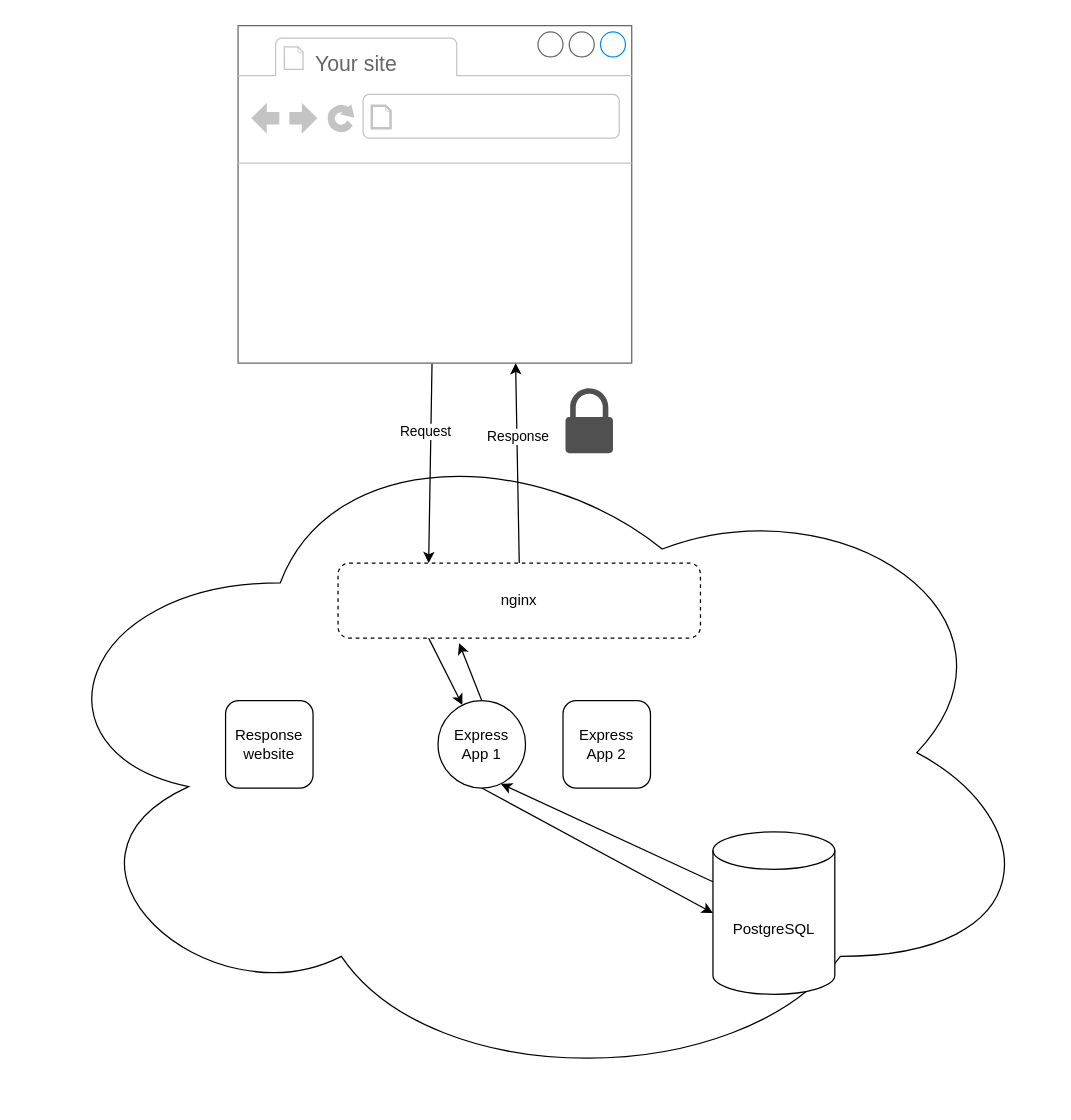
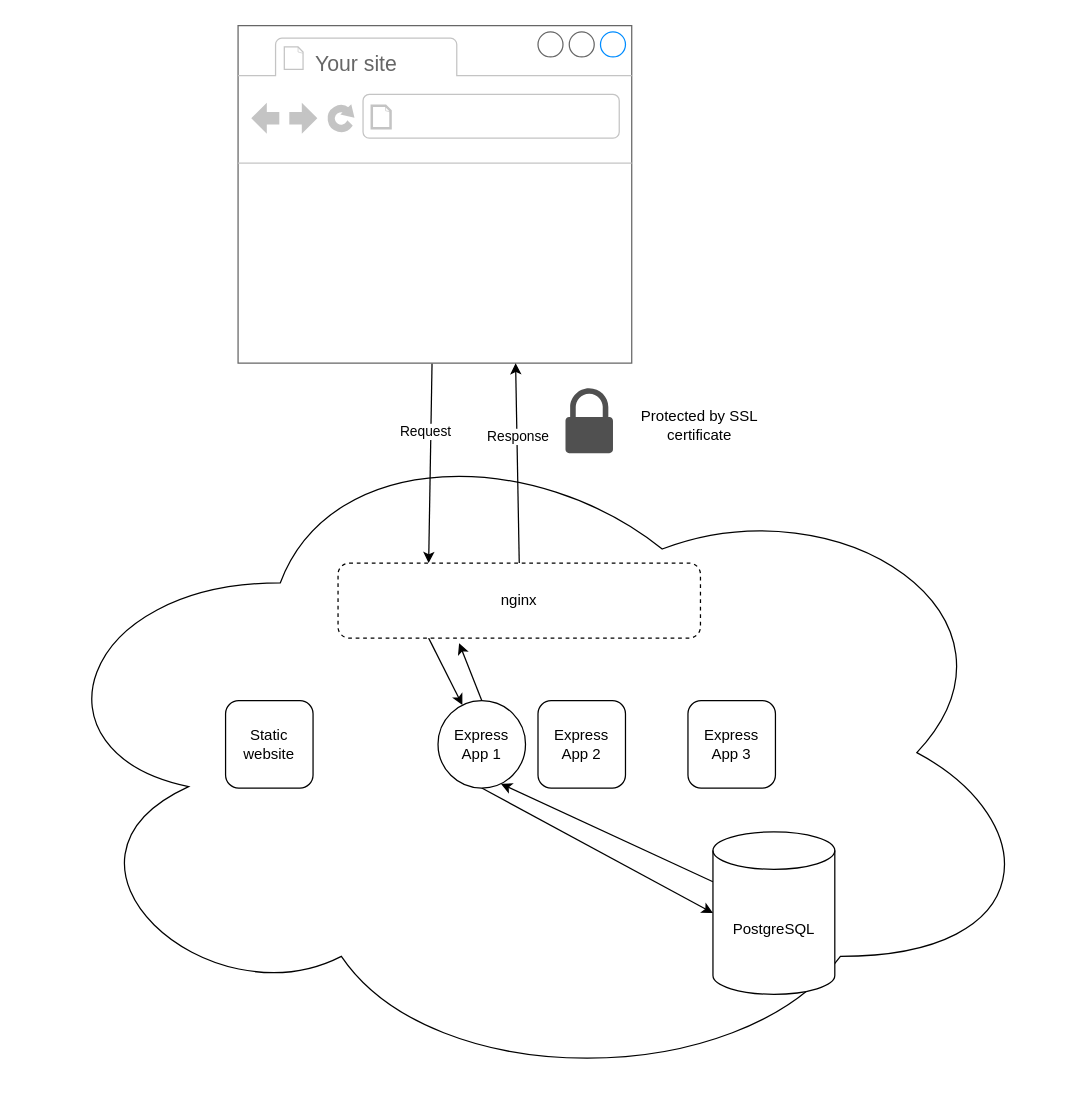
  <mxCell id="0" />
  <mxCell id="1" parent="0" />
  <mxCell id="2" value="" style="ellipse;shape=cloud;whiteSpace=wrap;html=1;" vertex="1" parent="1"><mxGeometry x="20" y="330" width="815" height="543.33" as="geometry" /></mxCell>
  <mxCell id="3" style="edgeStyle=none;rounded=0;orthogonalLoop=1;jettySize=auto;html=1;entryX=0.25;entryY=0;entryDx=0;entryDy=0;" edge="1" parent="1" source="5" target="12"><mxGeometry relative="1" as="geometry" /></mxCell>
  <mxCell id="4" value="Request" style="edgeLabel;html=1;align=center;verticalAlign=middle;resizable=0;points=[];" vertex="1" connectable="0" parent="3"><mxGeometry x="-0.326" y="3" relative="1" as="geometry"><mxPoint x="-7.3" as="offset" /></mxGeometry></mxCell>
  <mxCell id="5" value="" style="strokeWidth=1;shadow=0;dashed=0;align=center;html=1;shape=mxgraph.mockup.containers.browserWindow;rSize=0;strokeColor=#666666;strokeColor2=#008cff;strokeColor3=#c4c4c4;mainText=,;recursiveResize=0;" vertex="1" parent="1"><mxGeometry x="190" y="20" width="315" height="270" as="geometry" /></mxCell>
  <mxCell id="6" value="Your site" style="strokeWidth=1;shadow=0;dashed=0;align=center;html=1;shape=mxgraph.mockup.containers.anchor;fontSize=17;fontColor=#666666;align=left;" vertex="1" parent="5"><mxGeometry x="60" y="12" width="110" height="40" as="geometry" /></mxCell>
  <mxCell id="7" style="edgeStyle=none;rounded=0;orthogonalLoop=1;jettySize=auto;html=1;exitX=0;exitY=0;exitDx=0;exitDy=40;exitPerimeter=0;entryX=0.75;entryY=1;entryDx=0;entryDy=0;" edge="1" parent="1" source="8" target="15"><mxGeometry relative="1" as="geometry" /></mxCell>
  <mxCell id="8" value="PostgreSQL" style="shape=cylinder3;whiteSpace=wrap;html=1;boundedLbl=1;backgroundOutline=1;size=15;" vertex="1" parent="1"><mxGeometry x="570" y="665" width="97.5" height="130" as="geometry" /></mxCell>
  <mxCell id="9" style="edgeStyle=none;rounded=0;orthogonalLoop=1;jettySize=auto;html=1;exitX=0.5;exitY=0;exitDx=0;exitDy=0;entryX=0.705;entryY=1;entryDx=0;entryDy=0;entryPerimeter=0;" edge="1" parent="1" source="12" target="5"><mxGeometry relative="1" as="geometry" /></mxCell>
  <mxCell id="10" value="Response" style="edgeLabel;html=1;align=center;verticalAlign=middle;resizable=0;points=[];" vertex="1" connectable="0" parent="9"><mxGeometry x="0.275" relative="1" as="geometry"><mxPoint as="offset" /></mxGeometry></mxCell>
  <mxCell id="11" style="edgeStyle=none;rounded=0;orthogonalLoop=1;jettySize=auto;html=1;exitX=0.25;exitY=1;exitDx=0;exitDy=0;" edge="1" parent="1" source="12" target="15"><mxGeometry relative="1" as="geometry" /></mxCell>
  <mxCell id="12" value="nginx" style="rounded=1;whiteSpace=wrap;html=1;dashed=1;" vertex="1" parent="1"><mxGeometry x="270" y="450" width="290" height="60" as="geometry" /></mxCell>
  <mxCell id="13" style="edgeStyle=none;rounded=0;orthogonalLoop=1;jettySize=auto;html=1;exitX=0.5;exitY=1;exitDx=0;exitDy=0;entryX=0;entryY=0.5;entryDx=0;entryDy=0;entryPerimeter=0;" edge="1" parent="1" source="15" target="8"><mxGeometry relative="1" as="geometry" /></mxCell>
  <mxCell id="14" style="edgeStyle=none;rounded=0;orthogonalLoop=1;jettySize=auto;html=1;exitX=0.5;exitY=0;exitDx=0;exitDy=0;entryX=0.334;entryY=1.067;entryDx=0;entryDy=0;entryPerimeter=0;" edge="1" parent="1" source="15" target="12"><mxGeometry relative="1" as="geometry" /></mxCell>
  <mxCell id="15" value="Express&lt;br&gt;App 1" style="ellipse;whiteSpace=wrap;html=1;" vertex="1" parent="1"><mxGeometry x="350" y="560" width="70" height="70" as="geometry" /></mxCell>
- <mxCell id="16" value="Express&lt;br&gt;App 2" style="rounded=1;whiteSpace=wrap;html=1;" vertex="1" parent="1"><mxGeometry x="450" y="560" width="70" height="70" as="geometry" /></mxCell>
- <mxCell id="18" value="Response&lt;br&gt;website" style="rounded=1;whiteSpace=wrap;html=1;" vertex="1" parent="1"><mxGeometry x="180" y="560" width="70" height="70" as="geometry" /></mxCell>
+ <mxCell id="16" value="Express&lt;br&gt;App 2" style="rounded=1;whiteSpace=wrap;html=1;" vertex="1" parent="1"><mxGeometry x="430" y="560" width="70" height="70" as="geometry" /></mxCell>
+ <mxCell id="17" value="Express&lt;br&gt;App 3" style="rounded=1;whiteSpace=wrap;html=1;" vertex="1" parent="1"><mxGeometry x="550" y="560" width="70" height="70" as="geometry" /></mxCell>
+ <mxCell id="18" value="Static&lt;br&gt;website" style="rounded=1;whiteSpace=wrap;html=1;" vertex="1" parent="1"><mxGeometry x="180" y="560" width="70" height="70" as="geometry" /></mxCell>
  <mxCell id="19" value="" style="pointerEvents=1;shadow=0;dashed=0;html=1;strokeColor=none;fillColor=#505050;labelPosition=center;verticalLabelPosition=bottom;verticalAlign=top;outlineConnect=0;align=center;shape=mxgraph.office.security.lock_protected;" vertex="1" parent="1"><mxGeometry x="452" y="310" width="38" height="52" as="geometry" /></mxCell>
+ <mxCell id="20" value="Protected by SSL certificate" style="text;html=1;strokeColor=none;fillColor=none;align=center;verticalAlign=middle;whiteSpace=wrap;rounded=0;" vertex="1" parent="1"><mxGeometry x="498.75" y="330" width="121.25" height="20" as="geometry" /></mxCell>
